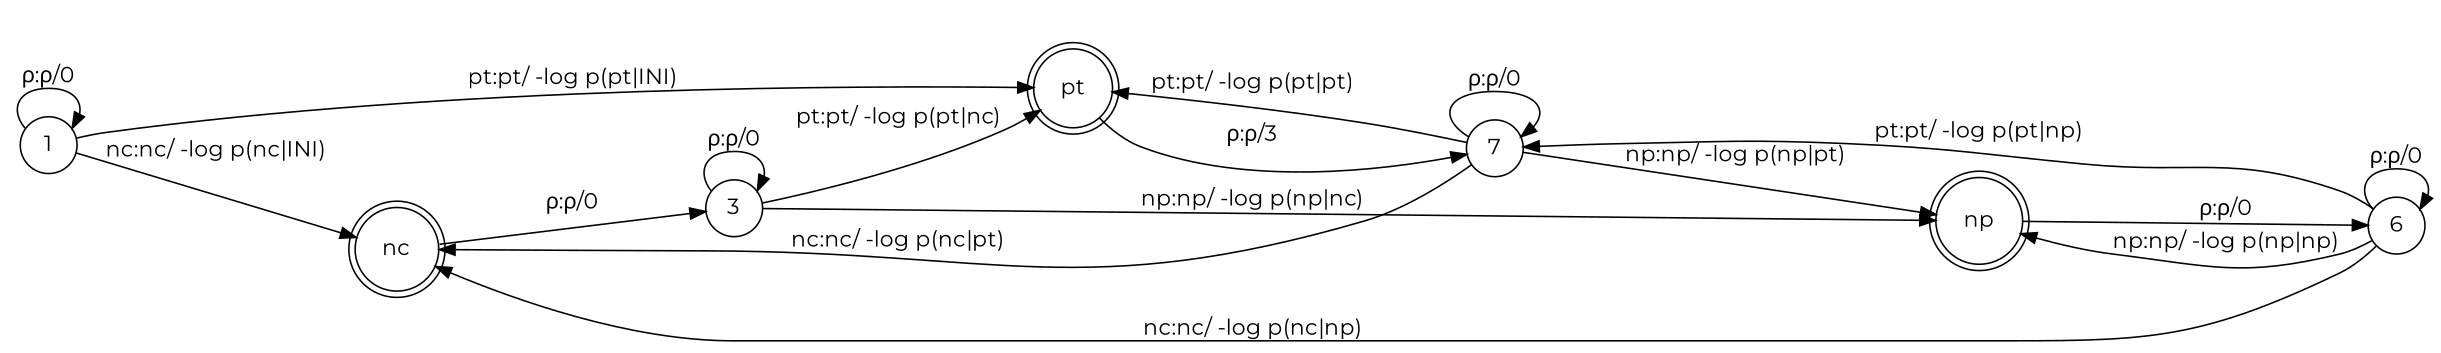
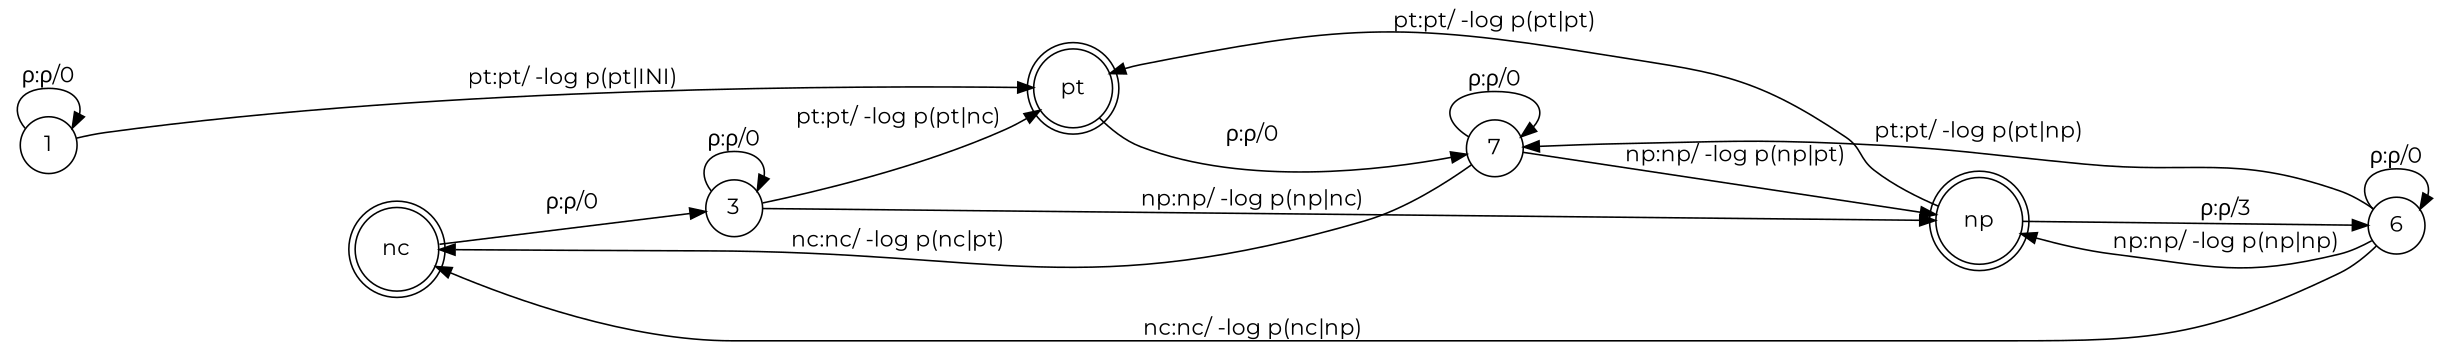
  digraph {
    fontname=Montserrat
    rankdir=LR
    node [fontname=Montserrat shape=circle]
    edge [fontname=Montserrat]
    1
    n2 [label=nc shape=doublecircle]
    n3 [label=pt shape=doublecircle]
    3
    n5 [label=np shape=doublecircle]
    6
    7
    1 -> 1 [label="ρ:ρ/0"]
-   1 -> n2 [label="nc:nc/ -log p(nc|INI)"]
    1 -> n3 [label="pt:pt/ -log p(pt|INI)"]
    n2 -> 3 [label="ρ:ρ/0"]
-   n3 -> 7 [label="ρ:ρ/3"]
+   n3 -> 7 [label="ρ:ρ/0"]
    3 -> n3 [label="pt:pt/ -log p(pt|nc)"]
    3 -> 3 [label="ρ:ρ/0"]
    3 -> n5 [label="np:np/ -log p(np|nc)"]
-   n5 -> 6 [label="ρ:ρ/0"]
+   n5 -> 6 [label="ρ:ρ/3"]
    6 -> n2 [label="nc:nc/ -log p(nc|np)"]
    6 -> n5 [label="np:np/ -log p(np|np)"]
    6 -> 6 [label="ρ:ρ/0"]
    6 -> 7 [label="pt:pt/ -log p(pt|np)"]
    7 -> n2 [label="nc:nc/ -log p(nc|pt)"]
-   7 -> n3 [label="pt:pt/ -log p(pt|pt)"]
+   n5 -> n3 [label="pt:pt/ -log p(pt|pt)"]
    7 -> n5 [label="np:np/ -log p(np|pt)"]
    7 -> 7 [label="ρ:ρ/0"]
  }
